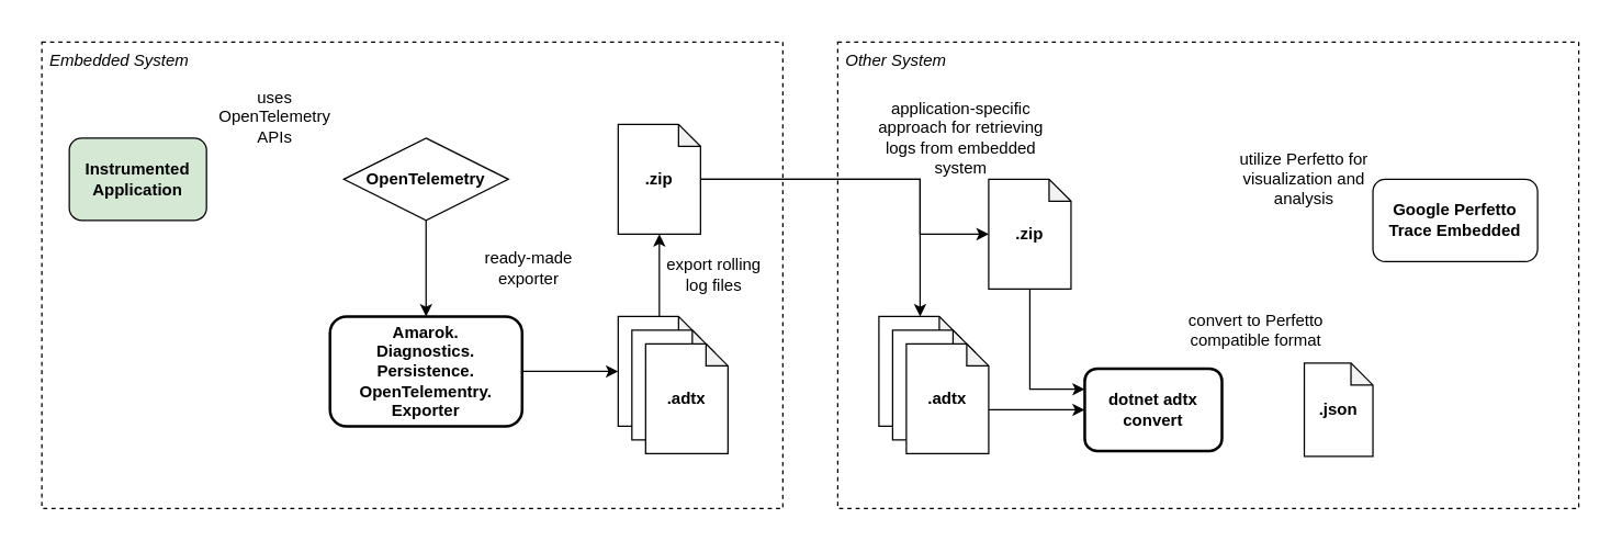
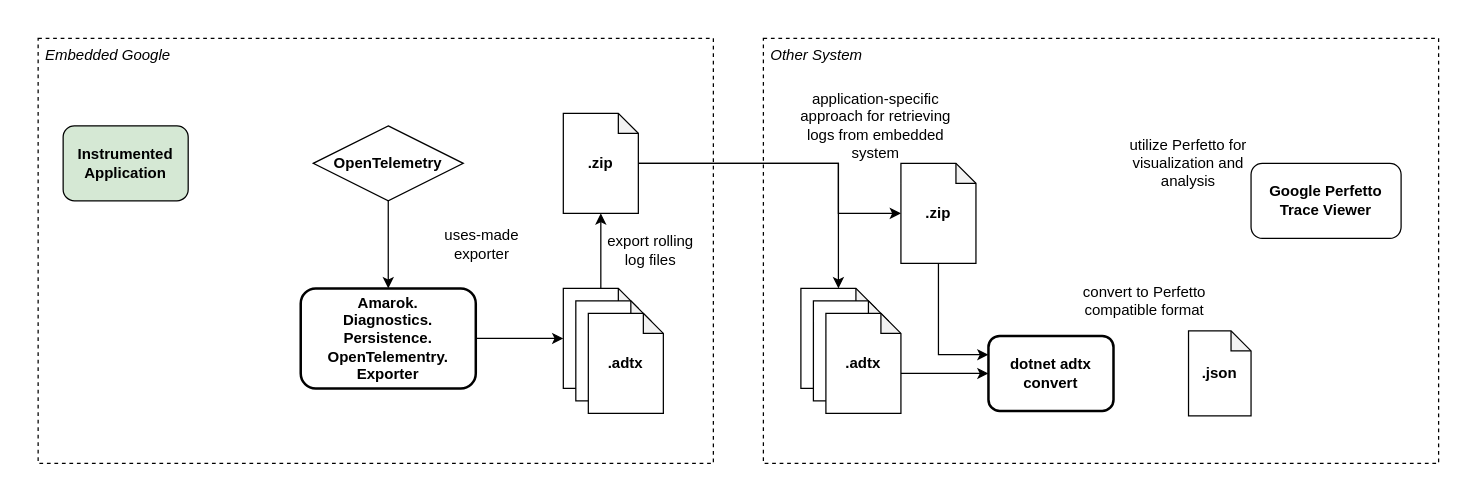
  <mxCell id="0" />
  <mxCell id="1" parent="0" />
  <mxCell id="2" value="" style="rounded=0;whiteSpace=wrap;html=1;fontSize=16;strokeColor=none;" parent="1" vertex="1"><mxGeometry x="20" y="20" width="1140" height="360" as="geometry" /></mxCell>
  <mxCell id="3" value="Other System" style="rounded=0;whiteSpace=wrap;html=1;fillColor=default;dashed=1;verticalAlign=top;fontStyle=2;align=left;spacing=2;spacingTop=0;spacingLeft=4;perimeterSpacing=5;" parent="1" vertex="1"><mxGeometry x="610" y="30" width="540" height="340" as="geometry" /></mxCell>
- <mxCell id="4" value="Embedded System" style="rounded=0;whiteSpace=wrap;html=1;fillColor=default;dashed=1;verticalAlign=top;fontStyle=2;align=left;spacing=2;spacingTop=0;spacingLeft=4;perimeterSpacing=5;" parent="1" vertex="1"><mxGeometry x="30" y="30" width="540" height="340" as="geometry" /></mxCell>
+ <mxCell id="4" value="Embedded Google" style="rounded=0;whiteSpace=wrap;html=1;fillColor=default;dashed=1;verticalAlign=top;fontStyle=2;align=left;spacing=2;spacingTop=0;spacingLeft=4;perimeterSpacing=5;" parent="1" vertex="1"><mxGeometry x="30" y="30" width="540" height="340" as="geometry" /></mxCell>
  <mxCell id="5" value="Instrumented Application" style="rounded=1;whiteSpace=wrap;html=1;fontStyle=1;strokeWidth=1;fillColor=#d5e8d4;" parent="1" vertex="1"><mxGeometry x="50" y="100" width="100" height="60" as="geometry" /></mxCell>
  <mxCell id="6" style="edgeStyle=orthogonalEdgeStyle;rounded=0;orthogonalLoop=1;jettySize=auto;html=1;entryX=0.5;entryY=1;entryDx=0;entryDy=0;entryPerimeter=0;" parent="1" source="7" target="29" edge="1"><mxGeometry relative="1" as="geometry" /></mxCell>
  <mxCell id="7" value=".atc" style="shape=note;whiteSpace=wrap;html=1;backgroundOutline=1;darkOpacity=0.05;size=16;fontStyle=1;strokeWidth=1;" parent="1" vertex="1"><mxGeometry x="450" y="230" width="60" height="80" as="geometry" /></mxCell>
  <mxCell id="8" value=".atc" style="shape=note;whiteSpace=wrap;html=1;backgroundOutline=1;darkOpacity=0.05;size=16;fontStyle=1;strokeWidth=1;" parent="1" vertex="1"><mxGeometry x="460" y="240" width="60" height="80" as="geometry" /></mxCell>
  <mxCell id="9" value=".adtx" style="shape=note;whiteSpace=wrap;html=1;backgroundOutline=1;darkOpacity=0.05;size=16;fontStyle=1;strokeWidth=1;" parent="1" vertex="1"><mxGeometry x="470" y="250" width="60" height="80" as="geometry" /></mxCell>
- <mxCell id="10" value="uses OpenTelemetry APIs" style="text;html=1;align=center;verticalAlign=middle;whiteSpace=wrap;rounded=0;strokeWidth=2;" parent="1" vertex="1"><mxGeometry x="150" y="70" width="100" height="30" as="geometry" /></mxCell>
  <mxCell id="11" style="edgeStyle=orthogonalEdgeStyle;rounded=0;orthogonalLoop=1;jettySize=auto;html=1;exitX=1;exitY=0.5;exitDx=0;exitDy=0;entryX=0;entryY=0.5;entryDx=0;entryDy=0;entryPerimeter=0;" parent="1" source="12" target="7" edge="1"><mxGeometry relative="1" as="geometry" /></mxCell>
  <mxCell id="12" value="Amarok.&lt;br&gt;Diagnostics.&lt;br&gt;Persistence.&lt;br&gt;OpenTelementry.&lt;br&gt;Exporter" style="rounded=1;whiteSpace=wrap;html=1;fontStyle=1;strokeWidth=2;" parent="1" vertex="1"><mxGeometry x="240" y="230" width="140" height="80" as="geometry" /></mxCell>
  <mxCell id="13" value=".json" style="shape=note;whiteSpace=wrap;html=1;backgroundOutline=1;darkOpacity=0.05;size=16;fontStyle=1;strokeWidth=1;" parent="1" vertex="1"><mxGeometry x="950" y="264" width="50" height="68" as="geometry" /></mxCell>
  <mxCell id="14" value="convert to Perfetto compatible format" style="text;html=1;align=center;verticalAlign=middle;whiteSpace=wrap;rounded=0;strokeWidth=2;" parent="1" vertex="1"><mxGeometry x="850" y="210" width="130" height="60" as="geometry" /></mxCell>
  <mxCell id="15" value="dotnet adtx convert" style="rounded=1;whiteSpace=wrap;html=1;fontStyle=1;strokeWidth=2;" parent="1" vertex="1"><mxGeometry x="790" y="268" width="100" height="60" as="geometry" /></mxCell>
- <mxCell id="16" value="Google Perfetto&lt;br&gt;Trace Embedded" style="rounded=1;whiteSpace=wrap;html=1;fontStyle=1;strokeWidth=1;" parent="1" vertex="1"><mxGeometry x="1000" y="130" width="120" height="60" as="geometry" /></mxCell>
+ <mxCell id="16" value="Google Perfetto&lt;br&gt;Trace Viewer" style="rounded=1;whiteSpace=wrap;html=1;fontStyle=1;strokeWidth=1;" parent="1" vertex="1"><mxGeometry x="1000" y="130" width="120" height="60" as="geometry" /></mxCell>
  <mxCell id="17" value="utilize Perfetto for visualization and analysis" style="text;html=1;align=center;verticalAlign=middle;whiteSpace=wrap;rounded=0;strokeWidth=2;" parent="1" vertex="1"><mxGeometry x="890" y="100" width="120" height="60" as="geometry" /></mxCell>
  <mxCell id="18" style="edgeStyle=orthogonalEdgeStyle;rounded=0;orthogonalLoop=1;jettySize=auto;html=1;entryX=0.5;entryY=0;entryDx=0;entryDy=0;" parent="1" source="19" target="12" edge="1"><mxGeometry relative="1" as="geometry" /></mxCell>
  <mxCell id="19" value="OpenTelemetry" style="rhombus;whiteSpace=wrap;html=1;fontStyle=1;strokeWidth=1;" parent="1" vertex="1"><mxGeometry x="250" y="100" width="120" height="60" as="geometry" /></mxCell>
- <mxCell id="20" value="ready-made exporter" style="text;html=1;align=center;verticalAlign=middle;whiteSpace=wrap;rounded=0;strokeWidth=2;" parent="1" vertex="1"><mxGeometry x="340" y="180" width="90" height="30" as="geometry" /></mxCell>
+ <mxCell id="20" value="uses-made exporter" style="text;html=1;align=center;verticalAlign=middle;whiteSpace=wrap;rounded=0;strokeWidth=2;" parent="1" vertex="1"><mxGeometry x="340" y="180" width="90" height="30" as="geometry" /></mxCell>
  <mxCell id="21" value="" style="group" parent="1" vertex="1" connectable="0"><mxGeometry x="640" y="230" width="80" height="100" as="geometry" /></mxCell>
  <mxCell id="22" value=".atc" style="shape=note;whiteSpace=wrap;html=1;backgroundOutline=1;darkOpacity=0.05;size=16;fontStyle=1;strokeWidth=1;" parent="21" vertex="1"><mxGeometry width="60" height="80" as="geometry" /></mxCell>
  <mxCell id="23" value=".atc" style="shape=note;whiteSpace=wrap;html=1;backgroundOutline=1;darkOpacity=0.05;size=16;fontStyle=1;strokeWidth=1;" parent="21" vertex="1"><mxGeometry x="10" y="10" width="60" height="80" as="geometry" /></mxCell>
  <mxCell id="24" value=".adtx" style="shape=note;whiteSpace=wrap;html=1;backgroundOutline=1;darkOpacity=0.05;size=16;fontStyle=1;strokeWidth=1;" parent="21" vertex="1"><mxGeometry x="20" y="20" width="60" height="80" as="geometry" /></mxCell>
  <mxCell id="25" value="application-specific approach for retrieving logs from embedded system" style="text;html=1;align=center;verticalAlign=middle;whiteSpace=wrap;rounded=0;strokeWidth=2;" parent="1" vertex="1"><mxGeometry x="630" y="80" width="140" height="40" as="geometry" /></mxCell>
  <mxCell id="26" style="edgeStyle=orthogonalEdgeStyle;rounded=0;orthogonalLoop=1;jettySize=auto;html=1;exitX=0;exitY=0;exitDx=60;exitDy=48;exitPerimeter=0;entryX=0;entryY=0.5;entryDx=0;entryDy=0;" parent="1" source="24" target="15" edge="1"><mxGeometry relative="1" as="geometry" /></mxCell>
  <mxCell id="27" style="edgeStyle=orthogonalEdgeStyle;rounded=0;orthogonalLoop=1;jettySize=auto;html=1;entryX=0.5;entryY=0;entryDx=0;entryDy=0;entryPerimeter=0;" parent="1" source="29" target="22" edge="1"><mxGeometry relative="1" as="geometry" /></mxCell>
  <mxCell id="28" style="edgeStyle=orthogonalEdgeStyle;rounded=0;orthogonalLoop=1;jettySize=auto;html=1;entryX=0;entryY=0.5;entryDx=0;entryDy=0;entryPerimeter=0;" parent="1" source="29" target="32" edge="1"><mxGeometry relative="1" as="geometry"><Array as="points"><mxPoint x="670" y="130" /><mxPoint x="670" y="170" /></Array></mxGeometry></mxCell>
  <mxCell id="29" value=".zip" style="shape=note;whiteSpace=wrap;html=1;backgroundOutline=1;darkOpacity=0.05;size=16;fontStyle=1;strokeWidth=1;" parent="1" vertex="1"><mxGeometry x="450" y="90" width="60" height="80" as="geometry" /></mxCell>
  <mxCell id="30" value="export rolling&lt;br&gt;log files" style="text;html=1;align=center;verticalAlign=middle;whiteSpace=wrap;rounded=0;strokeWidth=2;" parent="1" vertex="1"><mxGeometry x="470" y="185" width="100" height="30" as="geometry" /></mxCell>
  <mxCell id="31" style="edgeStyle=orthogonalEdgeStyle;rounded=0;orthogonalLoop=1;jettySize=auto;html=1;exitX=0.5;exitY=1;exitDx=0;exitDy=0;exitPerimeter=0;entryX=0;entryY=0.25;entryDx=0;entryDy=0;" parent="1" source="32" target="15" edge="1"><mxGeometry relative="1" as="geometry" /></mxCell>
  <mxCell id="32" value=".zip" style="shape=note;whiteSpace=wrap;html=1;backgroundOutline=1;darkOpacity=0.05;size=16;fontStyle=1;strokeWidth=1;" parent="1" vertex="1"><mxGeometry x="720" y="130" width="60" height="80" as="geometry" /></mxCell>
